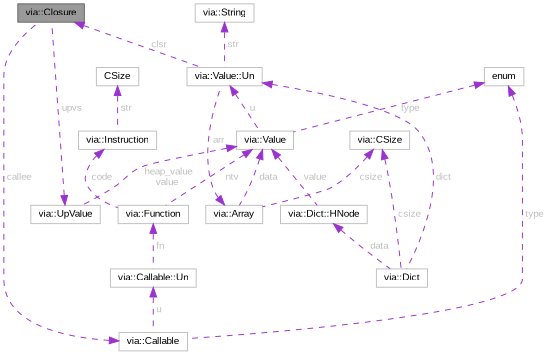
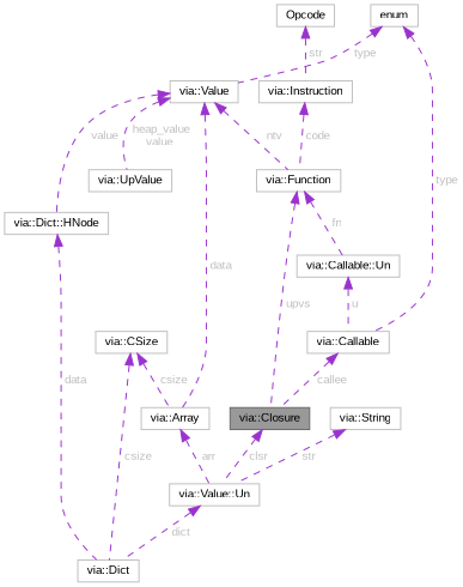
  digraph {
    fontname="Liberation Sans"
    node [color=grey75 fillcolor=white fontname="Liberation Sans" fontsize=10 shape=box style=filled]
    edge [color=darkorchid3 dir=back fontcolor=grey fontname="Liberation Sans" fontsize=10 labelfontname=Helvetica labelfontsize=10 style=dashed]
    n1 [color=gray40 fillcolor=grey60 fontcolor=black height=0.2 label="via::Closure" width=0.4]
    n2 [height=0.2 label="via::Value::Un" width=0.4]
    n3 [height=0.2 label="via::Value" width=0.4]
    n4 [height=0.2 label="via::Dict" width=0.4]
    n5 [height=0.2 label="via::Callable" width=0.4]
    n6 [height=0.2 label=enum width=0.4]
    n7 [height=0.2 label="via::Function" width=0.4]
    n8 [height=0.2 label="via::Array" width=0.4]
    n9 [height=0.2 label="via::Dict::HNode" width=0.4]
    n10 [height=0.2 label="via::UpValue" width=0.4]
    n11 [height=0.2 label="via::Callable::Un" width=0.4]
    n12 [height=0.2 label="via::Instruction" width=0.4]
-   n13 [height=0.2 label=CSize width=0.4]
+   n13 [height=0.2 label=Opcode width=0.4]
    n14 [height=0.2 label="via::String" width=0.4]
    n15 [height=0.2 label="via::CSize" width=0.4]
    n1 -> n2 [label=" clsr"]
-   n2 -> n3 [label=" u"]
    n2 -> n4 [label=" dict"]
    n3 -> n7 [label=" ntv"]
    n3 -> n8 [label=" data"]
    n3 -> n9 [label=" value"]
    n3 -> n10 [label=" heap_value\nvalue"]
    n5 -> n1 [label=" callee"]
    n6 -> n3 [label=" type"]
    n6 -> n5 [label=" type"]
    n7 -> n11 [label=" fn"]
    n8 -> n2 [label=" arr"]
    n9 -> n4 [label=" data"]
-   n10 -> n1 [label=" upvs"]
+   n7 -> n1 [label=" upvs"]
    n11 -> n5 [label=" u"]
    n12 -> n7 [label=" code"]
    n13 -> n12 [label=" str"]
    n14 -> n2 [label=" str"]
    n15 -> n4 [label=" csize"]
    n15 -> n8 [label=" csize"]
  }
